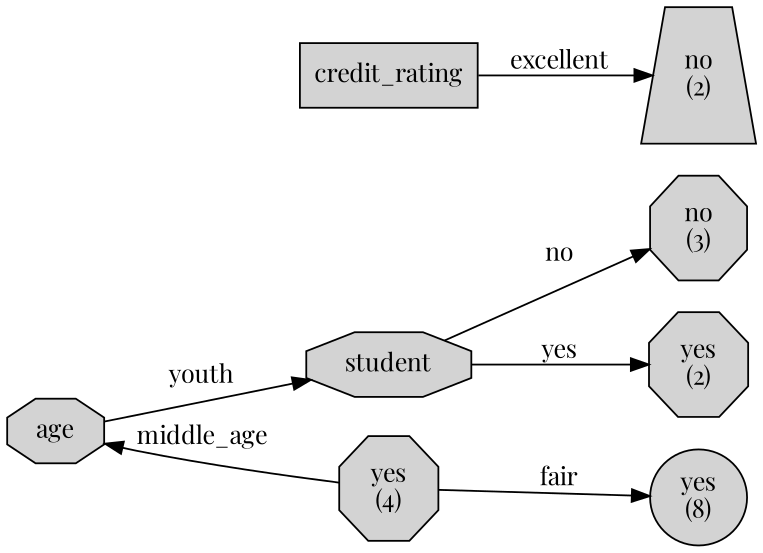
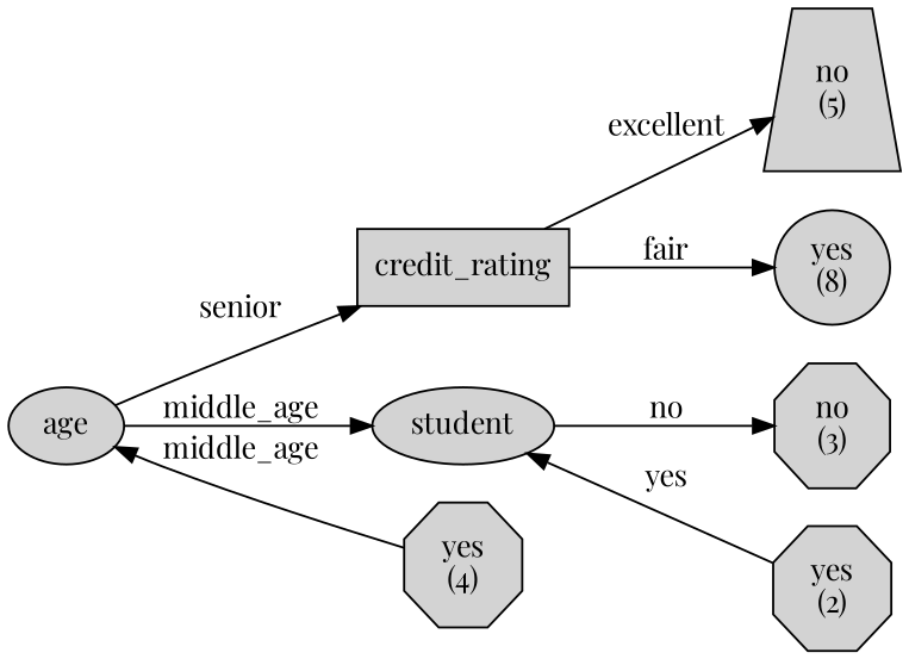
  digraph {
    fontname="Playfair Display"
    rankdir=LR
    node [fontname="Playfair Display" shape=ellipse style=filled weight=3]
    edge [fontname="Playfair Display"]
-   n1 [label="age\n" shape=octagon weight=1]
+   n1 [label="age\n" weight=1]
    n2 [label="yes\n(4)\n" shape=octagon weight=2]
    n3 [label="credit_rating\n" shape=box weight=2]
-   n4 [label="student\n" shape=octagon weight=2]
-   n5 [label="no\n(2)\n" shape=trapezium]
+   n4 [label="student\n" weight=2]
+   n5 [label="no\n(5)\n" shape=trapezium]
    n6 [label="yes\n(8)\n"]
    n7 [label="no\n(3)\n" shape=octagon]
    n8 [label="yes\n(2)\n" shape=octagon]
    subgraph sub_1 {
      rank=same
      n1
    }
    subgraph sub_2 {
      rank=same
      n2
      n3
      n4
    }
    subgraph sub_3 {
      rank=same
      n5
      n6
      n7
      n8
    }
-   n1 -> n4 [label=youth]
+   n1 -> n3 [label=senior]
+   n1 -> n4 [label=middle_age]
    n2 -> n1 [label=middle_age]
    n3 -> n5 [label=excellent]
-   n2 -> n6 [label=fair]
+   n3 -> n6 [label=fair]
    n4 -> n7 [label=no]
-   n4 -> n8 [label=yes]
+   n8 -> n4 [label=yes]
  }
